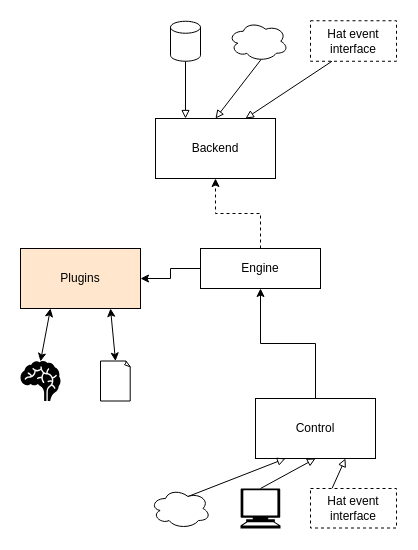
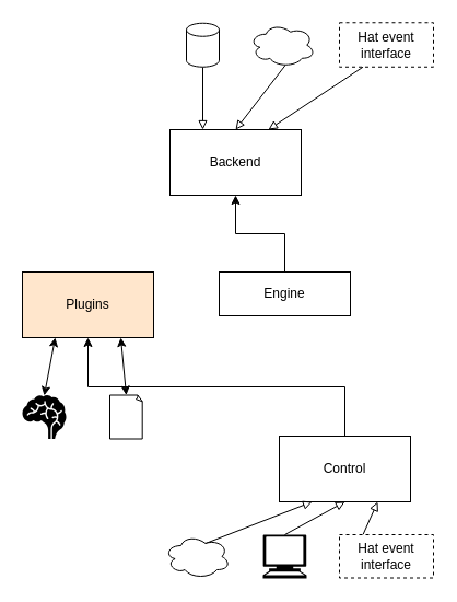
  <mxCell id="0" />
  <mxCell id="1" parent="0" />
- <mxCell id="2" style="edgeStyle=orthogonalEdgeStyle;rounded=0;orthogonalLoop=1;jettySize=auto;html=1;exitX=0;exitY=0.5;exitDx=0;exitDy=0;entryX=1;entryY=0.5;entryDx=0;entryDy=0;" parent="1" source="4" target="8" edge="1"><mxGeometry relative="1" as="geometry" /></mxCell>
- <mxCell id="3" style="edgeStyle=orthogonalEdgeStyle;rounded=0;orthogonalLoop=1;jettySize=auto;html=1;exitX=0.5;exitY=0;exitDx=0;exitDy=0;entryX=0.5;entryY=1;entryDx=0;entryDy=0;dashed=1;" parent="1" source="4" target="7" edge="1"><mxGeometry relative="1" as="geometry" /></mxCell>
+ <mxCell id="3" style="edgeStyle=orthogonalEdgeStyle;rounded=0;orthogonalLoop=1;jettySize=auto;html=1;exitX=0.5;exitY=0;exitDx=0;exitDy=0;entryX=0.5;entryY=1;entryDx=0;entryDy=0;" parent="1" source="4" target="7" edge="1"><mxGeometry relative="1" as="geometry" /></mxCell>
  <mxCell id="4" value="Engine" style="rounded=0;whiteSpace=wrap;html=1;" parent="1" vertex="1"><mxGeometry x="200" y="248" width="120" height="40" as="geometry" /></mxCell>
- <mxCell id="5" style="edgeStyle=orthogonalEdgeStyle;rounded=0;orthogonalLoop=1;jettySize=auto;html=1;exitX=0.5;exitY=0;exitDx=0;exitDy=0;entryX=0.5;entryY=1;entryDx=0;entryDy=0;" parent="1" source="6" target="4" edge="1"><mxGeometry relative="1" as="geometry" /></mxCell>
+ <mxCell id="5" style="edgeStyle=orthogonalEdgeStyle;rounded=0;orthogonalLoop=1;jettySize=auto;html=1;exitX=0.5;exitY=0;exitDx=0;exitDy=0;" parent="1" source="6" target="8" edge="1"><mxGeometry relative="1" as="geometry" /></mxCell>
  <mxCell id="6" value="Control" style="rounded=0;whiteSpace=wrap;html=1;" parent="1" vertex="1"><mxGeometry x="255" y="398" width="120" height="60" as="geometry" /></mxCell>
  <mxCell id="7" value="Backend" style="rounded=0;whiteSpace=wrap;html=1;" parent="1" vertex="1"><mxGeometry x="155" y="118" width="120" height="60" as="geometry" /></mxCell>
  <mxCell id="8" value="Plugins" style="rounded=0;whiteSpace=wrap;html=1;fillColor=#ffe6cc;" parent="1" vertex="1"><mxGeometry x="20" y="248" width="120" height="60" as="geometry" /></mxCell>
  <mxCell id="9" style="rounded=0;orthogonalLoop=1;jettySize=auto;html=1;exitX=0.5;exitY=1;exitDx=0;exitDy=0;exitPerimeter=0;entryX=0.25;entryY=0;entryDx=0;entryDy=0;endArrow=block;endFill=0;" parent="1" source="23" target="7" edge="1"><mxGeometry relative="1" as="geometry"><mxPoint x="188.5" y="65.25" as="sourcePoint" /></mxGeometry></mxCell>
  <mxCell id="10" style="rounded=0;orthogonalLoop=1;jettySize=auto;html=1;exitX=0.55;exitY=0.95;exitDx=0;exitDy=0;exitPerimeter=0;entryX=0.5;entryY=0;entryDx=0;entryDy=0;endArrow=block;endFill=0;" parent="1" source="20" target="7" edge="1"><mxGeometry relative="1" as="geometry"><mxPoint x="259.14" y="58.5" as="sourcePoint" /></mxGeometry></mxCell>
  <mxCell id="11" style="rounded=0;orthogonalLoop=1;jettySize=auto;html=1;exitX=0.625;exitY=0.2;exitDx=0;exitDy=0;exitPerimeter=0;entryX=0.25;entryY=1;entryDx=0;entryDy=0;endArrow=block;endFill=0;" parent="1" source="21" target="6" edge="1"><mxGeometry relative="1" as="geometry"><mxPoint x="171.37" y="489.065" as="sourcePoint" /></mxGeometry></mxCell>
  <mxCell id="12" style="rounded=0;orthogonalLoop=1;jettySize=auto;html=1;exitX=0.5;exitY=0;exitDx=0;exitDy=0;exitPerimeter=0;entryX=0.5;entryY=1;entryDx=0;entryDy=0;endArrow=block;endFill=0;" parent="1" source="22" target="6" edge="1"><mxGeometry relative="1" as="geometry"><mxPoint x="259.995" y="488" as="sourcePoint" /></mxGeometry></mxCell>
  <mxCell id="13" style="rounded=0;orthogonalLoop=1;jettySize=auto;html=1;entryX=0.25;entryY=1;entryDx=0;entryDy=0;endArrow=classic;endFill=1;startArrow=classic;startFill=1;exitX=0.5;exitY=0.01;exitDx=0;exitDy=0;exitPerimeter=0;" parent="1" source="19" target="8" edge="1"><mxGeometry relative="1" as="geometry"><mxPoint x="41.874" y="360.5" as="sourcePoint" /></mxGeometry></mxCell>
  <mxCell id="14" style="rounded=0;orthogonalLoop=1;jettySize=auto;html=1;exitX=0.5;exitY=0;exitDx=0;exitDy=0;exitPerimeter=0;entryX=0.75;entryY=1;entryDx=0;entryDy=0;endArrow=classic;endFill=1;startArrow=classic;startFill=1;" parent="1" source="24" target="8" edge="1"><mxGeometry relative="1" as="geometry"><mxPoint x="116.5" y="360.5" as="sourcePoint" /></mxGeometry></mxCell>
  <mxCell id="15" style="rounded=0;orthogonalLoop=1;jettySize=auto;html=1;exitX=0.25;exitY=0;exitDx=0;exitDy=0;entryX=0.75;entryY=1;entryDx=0;entryDy=0;endArrow=block;endFill=0;" parent="1" source="18" target="6" edge="1"><mxGeometry relative="1" as="geometry"><mxPoint x="348.125" y="488" as="sourcePoint" /></mxGeometry></mxCell>
  <mxCell id="16" value="Hat event interface" style="rounded=0;whiteSpace=wrap;html=1;dashed=1;" parent="1" vertex="1"><mxGeometry x="310" y="20.25" width="86" height="40.5" as="geometry" /></mxCell>
  <mxCell id="17" style="rounded=0;orthogonalLoop=1;jettySize=auto;html=1;exitX=0.25;exitY=1;exitDx=0;exitDy=0;entryX=0.75;entryY=0;entryDx=0;entryDy=0;endArrow=block;endFill=0;" parent="1" source="16" target="7" edge="1"><mxGeometry relative="1" as="geometry"><mxPoint x="269.14" y="68.5" as="sourcePoint" /><mxPoint x="270" y="138" as="targetPoint" /></mxGeometry></mxCell>
  <mxCell id="18" value="Hat event interface" style="rounded=0;whiteSpace=wrap;html=1;dashed=1;" parent="1" vertex="1"><mxGeometry x="310" y="488" width="86" height="39.5" as="geometry" /></mxCell>
  <mxCell id="19" value="" style="shape=mxgraph.signs.healthcare.brain;html=1;pointerEvents=1;fillColor=#000000;strokeColor=none;verticalLabelPosition=bottom;verticalAlign=top;align=center;" parent="1" vertex="1"><mxGeometry x="20" y="360.5" width="40" height="40" as="geometry" /></mxCell>
  <mxCell id="20" value="" style="ellipse;shape=cloud;whiteSpace=wrap;html=1;" parent="1" vertex="1"><mxGeometry x="227.77" y="20.75" width="60" height="40" as="geometry" /></mxCell>
  <mxCell id="21" value="" style="ellipse;shape=cloud;whiteSpace=wrap;html=1;" parent="1" vertex="1"><mxGeometry x="150" y="488" width="60" height="40" as="geometry" /></mxCell>
  <mxCell id="22" value="" style="shape=mxgraph.signs.tech.computer;html=1;pointerEvents=1;fillColor=#000000;strokeColor=none;verticalLabelPosition=bottom;verticalAlign=top;align=center;" parent="1" vertex="1"><mxGeometry x="240" y="488" width="40" height="40" as="geometry" /></mxCell>
  <mxCell id="23" value="" style="shape=cylinder3;whiteSpace=wrap;html=1;boundedLbl=1;backgroundOutline=1;size=6.0;" parent="1" vertex="1"><mxGeometry x="170" y="20.75" width="30" height="40" as="geometry" /></mxCell>
  <mxCell id="24" value="" style="whiteSpace=wrap;html=1;shape=mxgraph.basic.document" vertex="1" parent="1"><mxGeometry x="100" y="360.5" width="30" height="40" as="geometry" /></mxCell>
